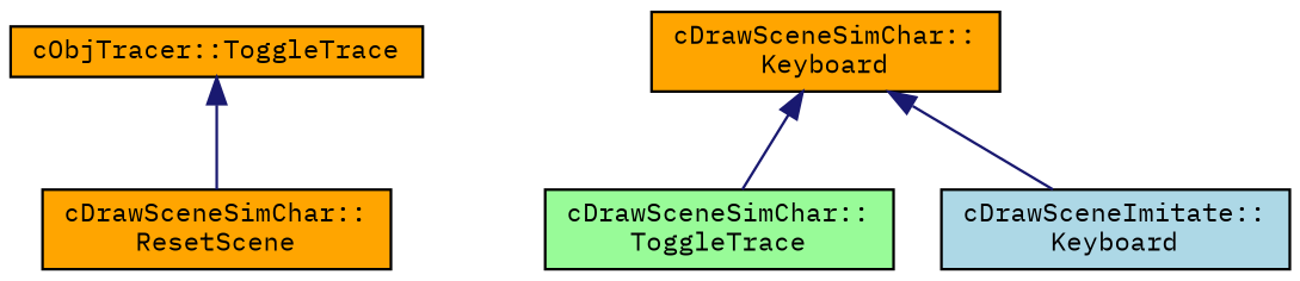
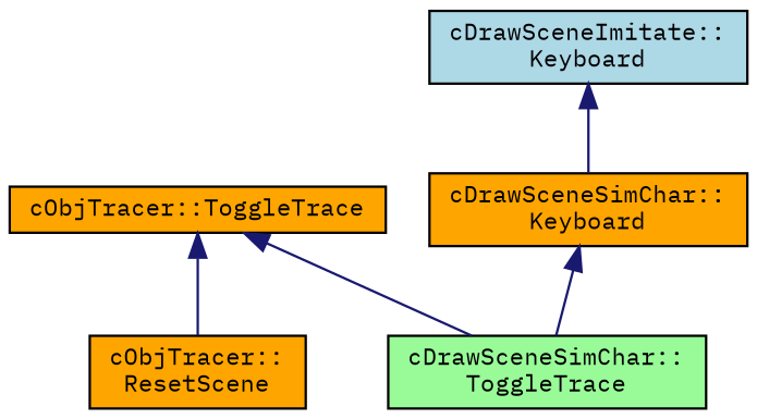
  digraph {
    fontname="IBM Plex Mono"
    rankdir=TB
    node [color=black fillcolor=orange fontname="IBM Plex Mono" fontsize=10 shape=record style=filled]
    edge [color=midnightblue dir=back fontname="IBM Plex Mono" fontsize=10 labelfontname=Helvetica labelfontsize=10 style=solid]
    n1 [fontcolor=black height=0.2 label="cObjTracer::ToggleTrace" width=0.4]
-   n2 [height=0.2 label="cDrawSceneSimChar::\lResetScene" width=0.4]
+   n2 [height=0.2 label="cObjTracer::\lResetScene" width=0.4]
    n3 [fillcolor=palegreen height=0.2 label="cDrawSceneSimChar::\lToggleTrace" width=0.4]
    n4 [height=0.2 label="cDrawSceneSimChar::\lKeyboard" width=0.4]
    n5 [fillcolor=lightblue height=0.2 label="cDrawSceneImitate::\lKeyboard" width=0.4]
    n1 -> n2
+   n1 -> n3
    n4 -> n3
-   n4 -> n5
+   n5 -> n4
  }
